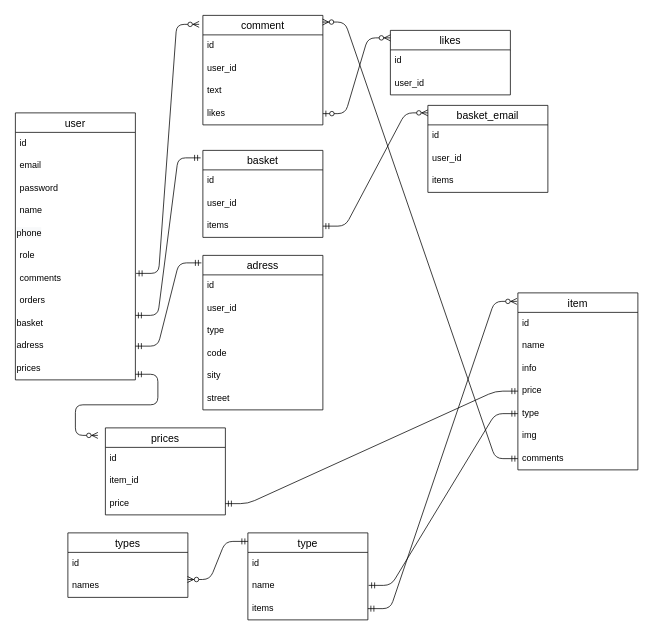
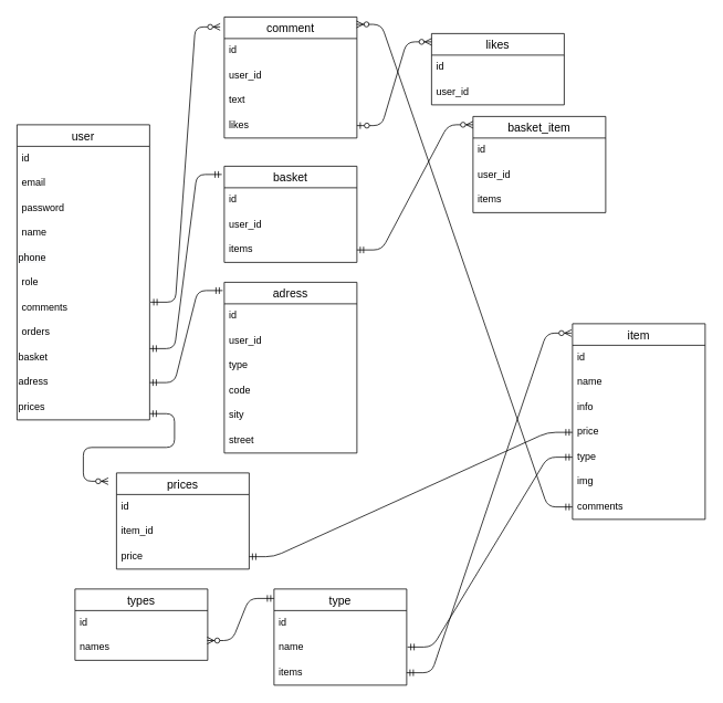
  <mxCell id="0" />
  <mxCell id="1" parent="0" />
  <mxCell id="2" value="user" style="swimlane;fontStyle=0;childLayout=stackLayout;horizontal=1;startSize=26;horizontalStack=0;resizeParent=1;resizeParentMax=0;resizeLast=0;collapsible=1;marginBottom=0;align=center;fontSize=14;" vertex="1" parent="1"><mxGeometry x="20" y="150" width="160" height="356" as="geometry" /></mxCell>
  <mxCell id="3" value="id" style="text;strokeColor=none;fillColor=none;spacingLeft=4;spacingRight=4;overflow=hidden;rotatable=0;points=[[0,0.5],[1,0.5]];portConstraint=eastwest;fontSize=12;" vertex="1" parent="2"><mxGeometry y="26" width="160" height="30" as="geometry" /></mxCell>
  <mxCell id="4" value="email" style="text;strokeColor=none;fillColor=none;spacingLeft=4;spacingRight=4;overflow=hidden;rotatable=0;points=[[0,0.5],[1,0.5]];portConstraint=eastwest;fontSize=12;" vertex="1" parent="2"><mxGeometry y="56" width="160" height="30" as="geometry" /></mxCell>
  <mxCell id="5" value="password&#10;" style="text;strokeColor=none;fillColor=none;spacingLeft=4;spacingRight=4;overflow=hidden;rotatable=0;points=[[0,0.5],[1,0.5]];portConstraint=eastwest;fontSize=12;" vertex="1" parent="2"><mxGeometry y="86" width="160" height="30" as="geometry" /></mxCell>
  <mxCell id="6" value="name" style="text;strokeColor=none;fillColor=none;spacingLeft=4;spacingRight=4;overflow=hidden;rotatable=0;points=[[0,0.5],[1,0.5]];portConstraint=eastwest;fontSize=12;" vertex="1" parent="2"><mxGeometry y="116" width="160" height="30" as="geometry" /></mxCell>
  <mxCell id="7" value="&lt;span style=&quot;color: rgb(0 , 0 , 0) ; font-family: &amp;#34;helvetica&amp;#34; ; font-size: 12px ; font-style: normal ; font-weight: 400 ; letter-spacing: normal ; text-align: left ; text-indent: 0px ; text-transform: none ; word-spacing: 0px ; background-color: rgb(248 , 249 , 250) ; display: inline ; float: none&quot;&gt;phone&lt;/span&gt;" style="text;whiteSpace=wrap;html=1;" vertex="1" parent="2"><mxGeometry y="146" width="160" height="30" as="geometry" /></mxCell>
  <mxCell id="8" value="role" style="text;strokeColor=none;fillColor=none;spacingLeft=4;spacingRight=4;overflow=hidden;rotatable=0;points=[[0,0.5],[1,0.5]];portConstraint=eastwest;fontSize=12;" vertex="1" parent="2"><mxGeometry y="176" width="160" height="30" as="geometry" /></mxCell>
  <mxCell id="9" value="comments" style="text;strokeColor=none;fillColor=none;spacingLeft=4;spacingRight=4;overflow=hidden;rotatable=0;points=[[0,0.5],[1,0.5]];portConstraint=eastwest;fontSize=12;" vertex="1" parent="2"><mxGeometry y="206" width="160" height="30" as="geometry" /></mxCell>
  <mxCell id="10" value="orders" style="text;strokeColor=none;fillColor=none;spacingLeft=4;spacingRight=4;overflow=hidden;rotatable=0;points=[[0,0.5],[1,0.5]];portConstraint=eastwest;fontSize=12;" vertex="1" parent="2"><mxGeometry y="236" width="160" height="30" as="geometry" /></mxCell>
  <mxCell id="11" value="basket" style="text;whiteSpace=wrap;html=1;" vertex="1" parent="2"><mxGeometry y="266" width="160" height="30" as="geometry" /></mxCell>
  <mxCell id="12" value="adress" style="text;whiteSpace=wrap;html=1;" vertex="1" parent="2"><mxGeometry y="296" width="160" height="30" as="geometry" /></mxCell>
  <mxCell id="13" value="prices" style="text;whiteSpace=wrap;html=1;" vertex="1" parent="2"><mxGeometry y="326" width="160" height="30" as="geometry" /></mxCell>
  <mxCell id="14" value="comment" style="swimlane;fontStyle=0;childLayout=stackLayout;horizontal=1;startSize=26;horizontalStack=0;resizeParent=1;resizeParentMax=0;resizeLast=0;collapsible=1;marginBottom=0;align=center;fontSize=14;" vertex="1" parent="1"><mxGeometry x="270" y="20" width="160" height="146" as="geometry" /></mxCell>
  <mxCell id="15" value="id&#10;" style="text;strokeColor=none;fillColor=none;spacingLeft=4;spacingRight=4;overflow=hidden;rotatable=0;points=[[0,0.5],[1,0.5]];portConstraint=eastwest;fontSize=12;" vertex="1" parent="14"><mxGeometry y="26" width="160" height="30" as="geometry" /></mxCell>
  <mxCell id="16" value="user_id" style="text;strokeColor=none;fillColor=none;spacingLeft=4;spacingRight=4;overflow=hidden;rotatable=0;points=[[0,0.5],[1,0.5]];portConstraint=eastwest;fontSize=12;" vertex="1" parent="14"><mxGeometry y="56" width="160" height="30" as="geometry" /></mxCell>
  <mxCell id="17" value="text" style="text;strokeColor=none;fillColor=none;spacingLeft=4;spacingRight=4;overflow=hidden;rotatable=0;points=[[0,0.5],[1,0.5]];portConstraint=eastwest;fontSize=12;" vertex="1" parent="14"><mxGeometry y="86" width="160" height="30" as="geometry" /></mxCell>
  <mxCell id="18" value="likes" style="text;strokeColor=none;fillColor=none;spacingLeft=4;spacingRight=4;overflow=hidden;rotatable=0;points=[[0,0.5],[1,0.5]];portConstraint=eastwest;fontSize=12;" vertex="1" parent="14"><mxGeometry y="116" width="160" height="30" as="geometry" /></mxCell>
  <mxCell id="19" value="basket" style="swimlane;fontStyle=0;childLayout=stackLayout;horizontal=1;startSize=26;horizontalStack=0;resizeParent=1;resizeParentMax=0;resizeLast=0;collapsible=1;marginBottom=0;align=center;fontSize=14;" vertex="1" parent="1"><mxGeometry x="270" y="200" width="160" height="116" as="geometry" /></mxCell>
  <mxCell id="20" value="id&#10;" style="text;strokeColor=none;fillColor=none;spacingLeft=4;spacingRight=4;overflow=hidden;rotatable=0;points=[[0,0.5],[1,0.5]];portConstraint=eastwest;fontSize=12;" vertex="1" parent="19"><mxGeometry y="26" width="160" height="30" as="geometry" /></mxCell>
  <mxCell id="21" value="user_id" style="text;strokeColor=none;fillColor=none;spacingLeft=4;spacingRight=4;overflow=hidden;rotatable=0;points=[[0,0.5],[1,0.5]];portConstraint=eastwest;fontSize=12;" vertex="1" parent="19"><mxGeometry y="56" width="160" height="30" as="geometry" /></mxCell>
  <mxCell id="22" value="items&#10;" style="text;strokeColor=none;fillColor=none;spacingLeft=4;spacingRight=4;overflow=hidden;rotatable=0;points=[[0,0.5],[1,0.5]];portConstraint=eastwest;fontSize=12;" vertex="1" parent="19"><mxGeometry y="86" width="160" height="30" as="geometry" /></mxCell>
- <mxCell id="23" value="basket_email" style="swimlane;fontStyle=0;childLayout=stackLayout;horizontal=1;startSize=26;horizontalStack=0;resizeParent=1;resizeParentMax=0;resizeLast=0;collapsible=1;marginBottom=0;align=center;fontSize=14;" vertex="1" parent="1"><mxGeometry x="570" y="140" width="160" height="116" as="geometry" /></mxCell>
+ <mxCell id="23" value="basket_item" style="swimlane;fontStyle=0;childLayout=stackLayout;horizontal=1;startSize=26;horizontalStack=0;resizeParent=1;resizeParentMax=0;resizeLast=0;collapsible=1;marginBottom=0;align=center;fontSize=14;" vertex="1" parent="1"><mxGeometry x="570" y="140" width="160" height="116" as="geometry" /></mxCell>
  <mxCell id="24" value="id&#10;" style="text;strokeColor=none;fillColor=none;spacingLeft=4;spacingRight=4;overflow=hidden;rotatable=0;points=[[0,0.5],[1,0.5]];portConstraint=eastwest;fontSize=12;" vertex="1" parent="23"><mxGeometry y="26" width="160" height="30" as="geometry" /></mxCell>
  <mxCell id="25" value="user_id" style="text;strokeColor=none;fillColor=none;spacingLeft=4;spacingRight=4;overflow=hidden;rotatable=0;points=[[0,0.5],[1,0.5]];portConstraint=eastwest;fontSize=12;" vertex="1" parent="23"><mxGeometry y="56" width="160" height="30" as="geometry" /></mxCell>
  <mxCell id="26" value="items&#10;" style="text;strokeColor=none;fillColor=none;spacingLeft=4;spacingRight=4;overflow=hidden;rotatable=0;points=[[0,0.5],[1,0.5]];portConstraint=eastwest;fontSize=12;" vertex="1" parent="23"><mxGeometry y="86" width="160" height="30" as="geometry" /></mxCell>
  <mxCell id="27" value="" style="edgeStyle=entityRelationEdgeStyle;fontSize=12;html=1;endArrow=ERmandOne;startArrow=ERmandOne;entryX=-0.019;entryY=0.086;entryDx=0;entryDy=0;entryPerimeter=0;" edge="1" parent="1" target="19"><mxGeometry width="100" height="100" relative="1" as="geometry"><mxPoint x="180" y="420" as="sourcePoint" /><mxPoint x="280" y="320" as="targetPoint" /></mxGeometry></mxCell>
  <mxCell id="28" value="likes" style="swimlane;fontStyle=0;childLayout=stackLayout;horizontal=1;startSize=26;horizontalStack=0;resizeParent=1;resizeParentMax=0;resizeLast=0;collapsible=1;marginBottom=0;align=center;fontSize=14;" vertex="1" parent="1"><mxGeometry x="520" y="40" width="160" height="86" as="geometry" /></mxCell>
  <mxCell id="29" value="id&#10;" style="text;strokeColor=none;fillColor=none;spacingLeft=4;spacingRight=4;overflow=hidden;rotatable=0;points=[[0,0.5],[1,0.5]];portConstraint=eastwest;fontSize=12;" vertex="1" parent="28"><mxGeometry y="26" width="160" height="30" as="geometry" /></mxCell>
  <mxCell id="30" value="user_id" style="text;strokeColor=none;fillColor=none;spacingLeft=4;spacingRight=4;overflow=hidden;rotatable=0;points=[[0,0.5],[1,0.5]];portConstraint=eastwest;fontSize=12;" vertex="1" parent="28"><mxGeometry y="56" width="160" height="30" as="geometry" /></mxCell>
  <mxCell id="31" value="adress" style="swimlane;fontStyle=0;childLayout=stackLayout;horizontal=1;startSize=26;horizontalStack=0;resizeParent=1;resizeParentMax=0;resizeLast=0;collapsible=1;marginBottom=0;align=center;fontSize=14;" vertex="1" parent="1"><mxGeometry x="270" y="340" width="160" height="206" as="geometry" /></mxCell>
  <mxCell id="32" value="id&#10;" style="text;strokeColor=none;fillColor=none;spacingLeft=4;spacingRight=4;overflow=hidden;rotatable=0;points=[[0,0.5],[1,0.5]];portConstraint=eastwest;fontSize=12;" vertex="1" parent="31"><mxGeometry y="26" width="160" height="30" as="geometry" /></mxCell>
  <mxCell id="33" value="user_id" style="text;strokeColor=none;fillColor=none;spacingLeft=4;spacingRight=4;overflow=hidden;rotatable=0;points=[[0,0.5],[1,0.5]];portConstraint=eastwest;fontSize=12;" vertex="1" parent="31"><mxGeometry y="56" width="160" height="30" as="geometry" /></mxCell>
  <mxCell id="34" value="type" style="text;strokeColor=none;fillColor=none;spacingLeft=4;spacingRight=4;overflow=hidden;rotatable=0;points=[[0,0.5],[1,0.5]];portConstraint=eastwest;fontSize=12;" vertex="1" parent="31"><mxGeometry y="86" width="160" height="30" as="geometry" /></mxCell>
  <mxCell id="35" value="code" style="text;strokeColor=none;fillColor=none;spacingLeft=4;spacingRight=4;overflow=hidden;rotatable=0;points=[[0,0.5],[1,0.5]];portConstraint=eastwest;fontSize=12;" vertex="1" parent="31"><mxGeometry y="116" width="160" height="30" as="geometry" /></mxCell>
  <mxCell id="36" value="sity" style="text;strokeColor=none;fillColor=none;spacingLeft=4;spacingRight=4;overflow=hidden;rotatable=0;points=[[0,0.5],[1,0.5]];portConstraint=eastwest;fontSize=12;" vertex="1" parent="31"><mxGeometry y="146" width="160" height="30" as="geometry" /></mxCell>
  <mxCell id="37" value="street" style="text;strokeColor=none;fillColor=none;spacingLeft=4;spacingRight=4;overflow=hidden;rotatable=0;points=[[0,0.5],[1,0.5]];portConstraint=eastwest;fontSize=12;" vertex="1" parent="31"><mxGeometry y="176" width="160" height="30" as="geometry" /></mxCell>
  <mxCell id="38" value="" style="edgeStyle=entityRelationEdgeStyle;fontSize=12;html=1;endArrow=ERzeroToMany;startArrow=ERmandOne;exitX=1;exitY=0.5;exitDx=0;exitDy=0;entryX=0;entryY=0.086;entryDx=0;entryDy=0;entryPerimeter=0;" edge="1" parent="1" source="22" target="23"><mxGeometry width="100" height="100" relative="1" as="geometry"><mxPoint x="350" y="420" as="sourcePoint" /><mxPoint x="450" y="320" as="targetPoint" /></mxGeometry></mxCell>
  <mxCell id="39" value="" style="edgeStyle=entityRelationEdgeStyle;fontSize=12;html=1;endArrow=ERmandOne;startArrow=ERmandOne;exitX=1;exitY=0.5;exitDx=0;exitDy=0;" edge="1" parent="1" source="12"><mxGeometry width="100" height="100" relative="1" as="geometry"><mxPoint x="350" y="420" as="sourcePoint" /><mxPoint x="268" y="350" as="targetPoint" /></mxGeometry></mxCell>
  <mxCell id="40" value="" style="edgeStyle=entityRelationEdgeStyle;fontSize=12;html=1;endArrow=ERzeroToMany;startArrow=ERmandOne;exitX=1.006;exitY=0.267;exitDx=0;exitDy=0;exitPerimeter=0;entryX=-0.031;entryY=0.082;entryDx=0;entryDy=0;entryPerimeter=0;" edge="1" parent="1" source="9" target="14"><mxGeometry width="100" height="100" relative="1" as="geometry"><mxPoint x="350" y="420" as="sourcePoint" /><mxPoint x="450" y="320" as="targetPoint" /></mxGeometry></mxCell>
  <mxCell id="41" value="item" style="swimlane;fontStyle=0;childLayout=stackLayout;horizontal=1;startSize=26;horizontalStack=0;resizeParent=1;resizeParentMax=0;resizeLast=0;collapsible=1;marginBottom=0;align=center;fontSize=14;" vertex="1" parent="1"><mxGeometry x="690" y="390" width="160" height="236" as="geometry" /></mxCell>
  <mxCell id="42" value="id" style="text;strokeColor=none;fillColor=none;spacingLeft=4;spacingRight=4;overflow=hidden;rotatable=0;points=[[0,0.5],[1,0.5]];portConstraint=eastwest;fontSize=12;" vertex="1" parent="41"><mxGeometry y="26" width="160" height="30" as="geometry" /></mxCell>
  <mxCell id="43" value="name&#10;&#10;" style="text;strokeColor=none;fillColor=none;spacingLeft=4;spacingRight=4;overflow=hidden;rotatable=0;points=[[0,0.5],[1,0.5]];portConstraint=eastwest;fontSize=12;" vertex="1" parent="41"><mxGeometry y="56" width="160" height="30" as="geometry" /></mxCell>
  <mxCell id="44" value="info" style="text;strokeColor=none;fillColor=none;spacingLeft=4;spacingRight=4;overflow=hidden;rotatable=0;points=[[0,0.5],[1,0.5]];portConstraint=eastwest;fontSize=12;" vertex="1" parent="41"><mxGeometry y="86" width="160" height="30" as="geometry" /></mxCell>
  <mxCell id="45" value="price" style="text;strokeColor=none;fillColor=none;spacingLeft=4;spacingRight=4;overflow=hidden;rotatable=0;points=[[0,0.5],[1,0.5]];portConstraint=eastwest;fontSize=12;" vertex="1" parent="41"><mxGeometry y="116" width="160" height="30" as="geometry" /></mxCell>
  <mxCell id="46" value="type" style="text;strokeColor=none;fillColor=none;spacingLeft=4;spacingRight=4;overflow=hidden;rotatable=0;points=[[0,0.5],[1,0.5]];portConstraint=eastwest;fontSize=12;" vertex="1" parent="41"><mxGeometry y="146" width="160" height="30" as="geometry" /></mxCell>
  <mxCell id="47" value="img" style="text;strokeColor=none;fillColor=none;spacingLeft=4;spacingRight=4;overflow=hidden;rotatable=0;points=[[0,0.5],[1,0.5]];portConstraint=eastwest;fontSize=12;" vertex="1" parent="41"><mxGeometry y="176" width="160" height="30" as="geometry" /></mxCell>
  <mxCell id="48" value="comments" style="text;strokeColor=none;fillColor=none;spacingLeft=4;spacingRight=4;overflow=hidden;rotatable=0;points=[[0,0.5],[1,0.5]];portConstraint=eastwest;fontSize=12;" vertex="1" parent="41"><mxGeometry y="206" width="160" height="30" as="geometry" /></mxCell>
  <mxCell id="49" value="types" style="swimlane;fontStyle=0;childLayout=stackLayout;horizontal=1;startSize=26;horizontalStack=0;resizeParent=1;resizeParentMax=0;resizeLast=0;collapsible=1;marginBottom=0;align=center;fontSize=14;" vertex="1" parent="1"><mxGeometry x="90" y="710" width="160" height="86" as="geometry" /></mxCell>
  <mxCell id="50" value="id" style="text;strokeColor=none;fillColor=none;spacingLeft=4;spacingRight=4;overflow=hidden;rotatable=0;points=[[0,0.5],[1,0.5]];portConstraint=eastwest;fontSize=12;" vertex="1" parent="49"><mxGeometry y="26" width="160" height="30" as="geometry" /></mxCell>
  <mxCell id="51" value="names&#10;" style="text;strokeColor=none;fillColor=none;spacingLeft=4;spacingRight=4;overflow=hidden;rotatable=0;points=[[0,0.5],[1,0.5]];portConstraint=eastwest;fontSize=12;" vertex="1" parent="49"><mxGeometry y="56" width="160" height="30" as="geometry" /></mxCell>
  <mxCell id="52" value="type" style="swimlane;fontStyle=0;childLayout=stackLayout;horizontal=1;startSize=26;horizontalStack=0;resizeParent=1;resizeParentMax=0;resizeLast=0;collapsible=1;marginBottom=0;align=center;fontSize=14;" vertex="1" parent="1"><mxGeometry x="330" y="710" width="160" height="116" as="geometry" /></mxCell>
  <mxCell id="53" value="id" style="text;strokeColor=none;fillColor=none;spacingLeft=4;spacingRight=4;overflow=hidden;rotatable=0;points=[[0,0.5],[1,0.5]];portConstraint=eastwest;fontSize=12;" vertex="1" parent="52"><mxGeometry y="26" width="160" height="30" as="geometry" /></mxCell>
  <mxCell id="54" value="name" style="text;strokeColor=none;fillColor=none;spacingLeft=4;spacingRight=4;overflow=hidden;rotatable=0;points=[[0,0.5],[1,0.5]];portConstraint=eastwest;fontSize=12;" vertex="1" parent="52"><mxGeometry y="56" width="160" height="30" as="geometry" /></mxCell>
  <mxCell id="55" value="items" style="text;strokeColor=none;fillColor=none;spacingLeft=4;spacingRight=4;overflow=hidden;rotatable=0;points=[[0,0.5],[1,0.5]];portConstraint=eastwest;fontSize=12;" vertex="1" parent="52"><mxGeometry y="86" width="160" height="30" as="geometry" /></mxCell>
  <mxCell id="56" value="" style="edgeStyle=entityRelationEdgeStyle;fontSize=12;html=1;endArrow=ERzeroToMany;startArrow=ERmandOne;exitX=1;exitY=0.5;exitDx=0;exitDy=0;entryX=-0.008;entryY=0.048;entryDx=0;entryDy=0;entryPerimeter=0;" edge="1" parent="1" source="55" target="41"><mxGeometry width="100" height="100" relative="1" as="geometry"><mxPoint x="430" y="780" as="sourcePoint" /><mxPoint x="530" y="680" as="targetPoint" /></mxGeometry></mxCell>
  <mxCell id="57" value="" style="edgeStyle=entityRelationEdgeStyle;fontSize=12;html=1;endArrow=ERmandOne;startArrow=ERmandOne;entryX=0;entryY=0.5;entryDx=0;entryDy=0;" edge="1" parent="1" target="46"><mxGeometry width="100" height="100" relative="1" as="geometry"><mxPoint x="491" y="780" as="sourcePoint" /><mxPoint x="530" y="580" as="targetPoint" /></mxGeometry></mxCell>
  <mxCell id="58" value="" style="edgeStyle=entityRelationEdgeStyle;fontSize=12;html=1;endArrow=ERzeroToMany;startArrow=ERmandOne;exitX=0;exitY=0.5;exitDx=0;exitDy=0;entryX=0.997;entryY=0.061;entryDx=0;entryDy=0;entryPerimeter=0;" edge="1" parent="1" source="48" target="14"><mxGeometry width="100" height="100" relative="1" as="geometry"><mxPoint x="480" y="380" as="sourcePoint" /><mxPoint x="470" y="100" as="targetPoint" /></mxGeometry></mxCell>
  <mxCell id="59" value="" style="edgeStyle=entityRelationEdgeStyle;fontSize=12;html=1;endArrow=ERzeroToMany;startArrow=ERmandOne;entryX=0.997;entryY=0.206;entryDx=0;entryDy=0;entryPerimeter=0;exitX=0;exitY=0.098;exitDx=0;exitDy=0;exitPerimeter=0;" edge="1" parent="1" source="52" target="51"><mxGeometry width="100" height="100" relative="1" as="geometry"><mxPoint x="480" y="580" as="sourcePoint" /><mxPoint x="580" y="480" as="targetPoint" /></mxGeometry></mxCell>
  <mxCell id="60" value="prices" style="swimlane;fontStyle=0;childLayout=stackLayout;horizontal=1;startSize=26;horizontalStack=0;resizeParent=1;resizeParentMax=0;resizeLast=0;collapsible=1;marginBottom=0;align=center;fontSize=14;" vertex="1" parent="1"><mxGeometry x="140" y="570" width="160" height="116" as="geometry" /></mxCell>
  <mxCell id="61" value="id" style="text;strokeColor=none;fillColor=none;spacingLeft=4;spacingRight=4;overflow=hidden;rotatable=0;points=[[0,0.5],[1,0.5]];portConstraint=eastwest;fontSize=12;" vertex="1" parent="60"><mxGeometry y="26" width="160" height="30" as="geometry" /></mxCell>
  <mxCell id="62" value="item_id" style="text;strokeColor=none;fillColor=none;spacingLeft=4;spacingRight=4;overflow=hidden;rotatable=0;points=[[0,0.5],[1,0.5]];portConstraint=eastwest;fontSize=12;" vertex="1" parent="60"><mxGeometry y="56" width="160" height="30" as="geometry" /></mxCell>
  <mxCell id="63" value="price" style="text;strokeColor=none;fillColor=none;spacingLeft=4;spacingRight=4;overflow=hidden;rotatable=0;points=[[0,0.5],[1,0.5]];portConstraint=eastwest;fontSize=12;" vertex="1" parent="60"><mxGeometry y="86" width="160" height="30" as="geometry" /></mxCell>
  <mxCell id="64" value="" style="edgeStyle=entityRelationEdgeStyle;fontSize=12;html=1;endArrow=ERzeroToMany;startArrow=ERmandOne;exitX=1;exitY=0.75;exitDx=0;exitDy=0;" edge="1" parent="1" source="13"><mxGeometry width="100" height="100" relative="1" as="geometry"><mxPoint x="480" y="450" as="sourcePoint" /><mxPoint x="130" y="580" as="targetPoint" /></mxGeometry></mxCell>
  <mxCell id="65" value="" style="edgeStyle=entityRelationEdgeStyle;fontSize=12;html=1;endArrow=ERmandOne;startArrow=ERmandOne;entryX=0;entryY=0.5;entryDx=0;entryDy=0;exitX=1;exitY=0.5;exitDx=0;exitDy=0;" edge="1" parent="1" source="63" target="45"><mxGeometry width="100" height="100" relative="1" as="geometry"><mxPoint x="480" y="450" as="sourcePoint" /><mxPoint x="580" y="350" as="targetPoint" /></mxGeometry></mxCell>
  <mxCell id="66" value="" style="edgeStyle=entityRelationEdgeStyle;fontSize=12;html=1;endArrow=ERzeroToMany;startArrow=ERzeroToOne;exitX=1;exitY=0.5;exitDx=0;exitDy=0;entryX=0;entryY=0.116;entryDx=0;entryDy=0;entryPerimeter=0;" edge="1" parent="1" source="18" target="28"><mxGeometry width="100" height="100" relative="1" as="geometry"><mxPoint x="330" y="340" as="sourcePoint" /><mxPoint x="430" y="240" as="targetPoint" /></mxGeometry></mxCell>
